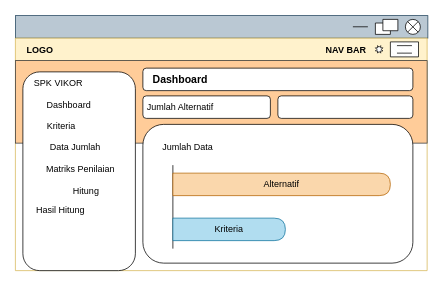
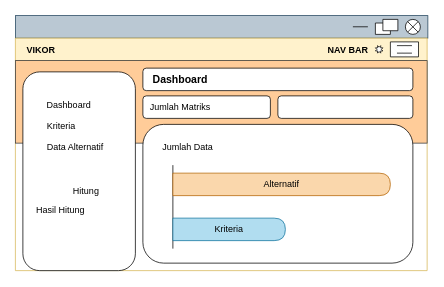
  <mxCell id="0" />
  <mxCell id="1" parent="0" />
  <mxCell id="2" value="" style="rounded=0;whiteSpace=wrap;html=1;fillColor=#bac8d3;strokeColor=#23445d;" parent="1" vertex="1"><mxGeometry x="20" y="20" width="550" height="30" as="geometry" /></mxCell>
- <mxCell id="3" value="    LOGO                                                                                                             NAV BAR" style="swimlane;align=left;startSize=30;fillColor=#fff2cc;strokeColor=#d6b656;" parent="1" vertex="1"><mxGeometry x="20" y="50" width="549" height="310" as="geometry" /></mxCell>
+ <mxCell id="3" value="    VIKOR                                                                                                             NAV BAR" style="swimlane;align=left;startSize=30;fillColor=#fff2cc;strokeColor=#d6b656;" parent="1" vertex="1"><mxGeometry x="20" y="50" width="549" height="310" as="geometry" /></mxCell>
  <mxCell id="4" value="" style="rounded=0;whiteSpace=wrap;html=1;fillColor=#ffcc99;strokeColor=#36393d;" vertex="1" parent="3"><mxGeometry y="30" width="549" height="110" as="geometry" /></mxCell>
  <mxCell id="5" value="" style="rounded=1;whiteSpace=wrap;html=1;" parent="3" vertex="1"><mxGeometry x="350" y="77" width="180" height="30" as="geometry" /></mxCell>
  <mxCell id="6" value="" style="rounded=1;whiteSpace=wrap;html=1;" parent="3" vertex="1"><mxGeometry x="170" y="77" width="170" height="30" as="geometry" /></mxCell>
  <mxCell id="7" value="" style="rounded=1;whiteSpace=wrap;html=1;" parent="3" vertex="1"><mxGeometry x="170" y="40" width="360" height="30" as="geometry" /></mxCell>
  <mxCell id="8" value="" style="rounded=1;whiteSpace=wrap;html=1;" parent="3" vertex="1"><mxGeometry x="10" y="45" width="150" height="265" as="geometry" /></mxCell>
  <mxCell id="9" value="" style="verticalLabelPosition=bottom;verticalAlign=top;html=1;shape=mxgraph.basic.patternFillRect;fillStyle=diagRev;step=5;fillStrokeWidth=0.2;fillStrokeColor=#dddddd;align=right;" parent="3" vertex="1"><mxGeometry x="500" y="5" width="37.5" height="20" as="geometry" /></mxCell>
  <mxCell id="10" value="" style="endArrow=none;html=1;rounded=0;" parent="3" edge="1"><mxGeometry relative="1" as="geometry"><mxPoint x="508.75" y="10" as="sourcePoint" /><mxPoint x="528.75" y="10" as="targetPoint" /></mxGeometry></mxCell>
  <mxCell id="11" value="" style="verticalLabelPosition=bottom;verticalAlign=top;html=1;shape=mxgraph.basic.8_point_star" parent="3" vertex="1"><mxGeometry x="480" y="10" width="10" height="10" as="geometry" /></mxCell>
  <mxCell id="12" value="" style="endArrow=none;html=1;rounded=0;" parent="3" edge="1"><mxGeometry relative="1" as="geometry"><mxPoint x="508.75" y="20" as="sourcePoint" /><mxPoint x="528.75" y="20" as="targetPoint" /></mxGeometry></mxCell>
  <mxCell id="13" value="&lt;b&gt;Dashboard&lt;/b&gt;" style="text;html=1;align=center;verticalAlign=middle;whiteSpace=wrap;rounded=0;fontSize=14;" parent="3" vertex="1"><mxGeometry x="170" y="40" width="100" height="30" as="geometry" /></mxCell>
- <mxCell id="14" value="SPK VIKOR" style="text;html=1;align=center;verticalAlign=middle;whiteSpace=wrap;rounded=0;" parent="3" vertex="1"><mxGeometry x="20" y="50" width="75" height="20" as="geometry" /></mxCell>
- <mxCell id="15" value="Jumlah Alternatif" style="text;html=1;align=center;verticalAlign=middle;whiteSpace=wrap;rounded=0;" parent="3" vertex="1"><mxGeometry x="170" y="82" width="100" height="20" as="geometry" /></mxCell>
+ <mxCell id="15" value="Jumlah Matriks" style="text;html=1;align=center;verticalAlign=middle;whiteSpace=wrap;rounded=0;" parent="3" vertex="1"><mxGeometry x="170" y="82" width="100" height="20" as="geometry" /></mxCell>
  <mxCell id="16" value="Dashboard" style="text;html=1;align=center;verticalAlign=middle;whiteSpace=wrap;rounded=0;" parent="3" vertex="1"><mxGeometry x="33.5" y="80" width="75" height="20" as="geometry" /></mxCell>
- <mxCell id="17" value="Matriks Penilaian" style="text;html=1;align=center;verticalAlign=middle;whiteSpace=wrap;rounded=0;" parent="3" vertex="1"><mxGeometry x="37.5" y="165" width="97.5" height="20" as="geometry" /></mxCell>
- <mxCell id="18" value="Data Jumlah" style="text;html=1;align=center;verticalAlign=middle;whiteSpace=wrap;rounded=0;" parent="3" vertex="1"><mxGeometry x="40" y="135" width="80" height="20" as="geometry" /></mxCell>
+ <mxCell id="18" value="Data Alternatif" style="text;html=1;align=center;verticalAlign=middle;whiteSpace=wrap;rounded=0;" parent="3" vertex="1"><mxGeometry x="40" y="135" width="80" height="20" as="geometry" /></mxCell>
  <mxCell id="19" value="Kriteria" style="text;html=1;align=center;verticalAlign=middle;whiteSpace=wrap;rounded=0;" parent="3" vertex="1"><mxGeometry x="23.5" y="107" width="75" height="20" as="geometry" /></mxCell>
  <mxCell id="20" value="Hitung" style="text;html=1;align=center;verticalAlign=middle;whiteSpace=wrap;rounded=0;" parent="3" vertex="1"><mxGeometry x="56.5" y="194" width="75" height="20" as="geometry" /></mxCell>
  <mxCell id="21" value="Hasil Hitung" style="text;html=1;align=center;verticalAlign=middle;whiteSpace=wrap;rounded=0;" parent="3" vertex="1"><mxGeometry x="22.5" y="220" width="75" height="20" as="geometry" /></mxCell>
  <mxCell id="22" value="" style="rounded=1;whiteSpace=wrap;html=1;" parent="3" vertex="1"><mxGeometry x="170" y="115" width="360" height="185" as="geometry" /></mxCell>
  <mxCell id="23" value="Jumlah Data" style="text;html=1;align=center;verticalAlign=middle;whiteSpace=wrap;rounded=0;" parent="3" vertex="1"><mxGeometry x="180" y="135" width="100" height="20" as="geometry" /></mxCell>
  <mxCell id="24" value="" style="shape=partialRectangle;whiteSpace=wrap;html=1;right=0;top=0;bottom=0;fillColor=none;routingCenterX=-0.5;" parent="3" vertex="1"><mxGeometry x="210" y="170" width="120" height="110" as="geometry" /></mxCell>
  <mxCell id="25" value="Alternatif" style="shape=delay;whiteSpace=wrap;html=1;fillColor=#fad7ac;strokeColor=#b46504;" parent="3" vertex="1"><mxGeometry x="210" y="180" width="290" height="30" as="geometry" /></mxCell>
  <mxCell id="26" value="Kriteria" style="shape=delay;whiteSpace=wrap;html=1;fillColor=#b1ddf0;strokeColor=#10739e;" parent="3" vertex="1"><mxGeometry x="210" y="240" width="150" height="30" as="geometry" /></mxCell>
  <mxCell id="27" value="" style="shape=sumEllipse;perimeter=ellipsePerimeter;whiteSpace=wrap;html=1;backgroundOutline=1;" parent="1" vertex="1"><mxGeometry x="540" y="25" width="20" height="20" as="geometry" /></mxCell>
  <mxCell id="28" value="" style="verticalLabelPosition=bottom;verticalAlign=top;html=1;shape=mxgraph.basic.rect;fillColor2=none;strokeWidth=1;size=20;indent=5;" parent="1" vertex="1"><mxGeometry x="500" y="29.87" width="20" height="15.13" as="geometry" /></mxCell>
  <mxCell id="29" value="" style="endArrow=none;html=1;rounded=0;" parent="1" edge="1"><mxGeometry relative="1" as="geometry"><mxPoint x="470" y="34.89" as="sourcePoint" /><mxPoint x="490" y="34.89" as="targetPoint" /></mxGeometry></mxCell>
  <mxCell id="30" value="" style="verticalLabelPosition=bottom;verticalAlign=top;html=1;shape=mxgraph.basic.rect;fillColor2=none;strokeWidth=1;size=20;indent=5;" parent="1" vertex="1"><mxGeometry x="510" y="25" width="20" height="15.13" as="geometry" /></mxCell>
